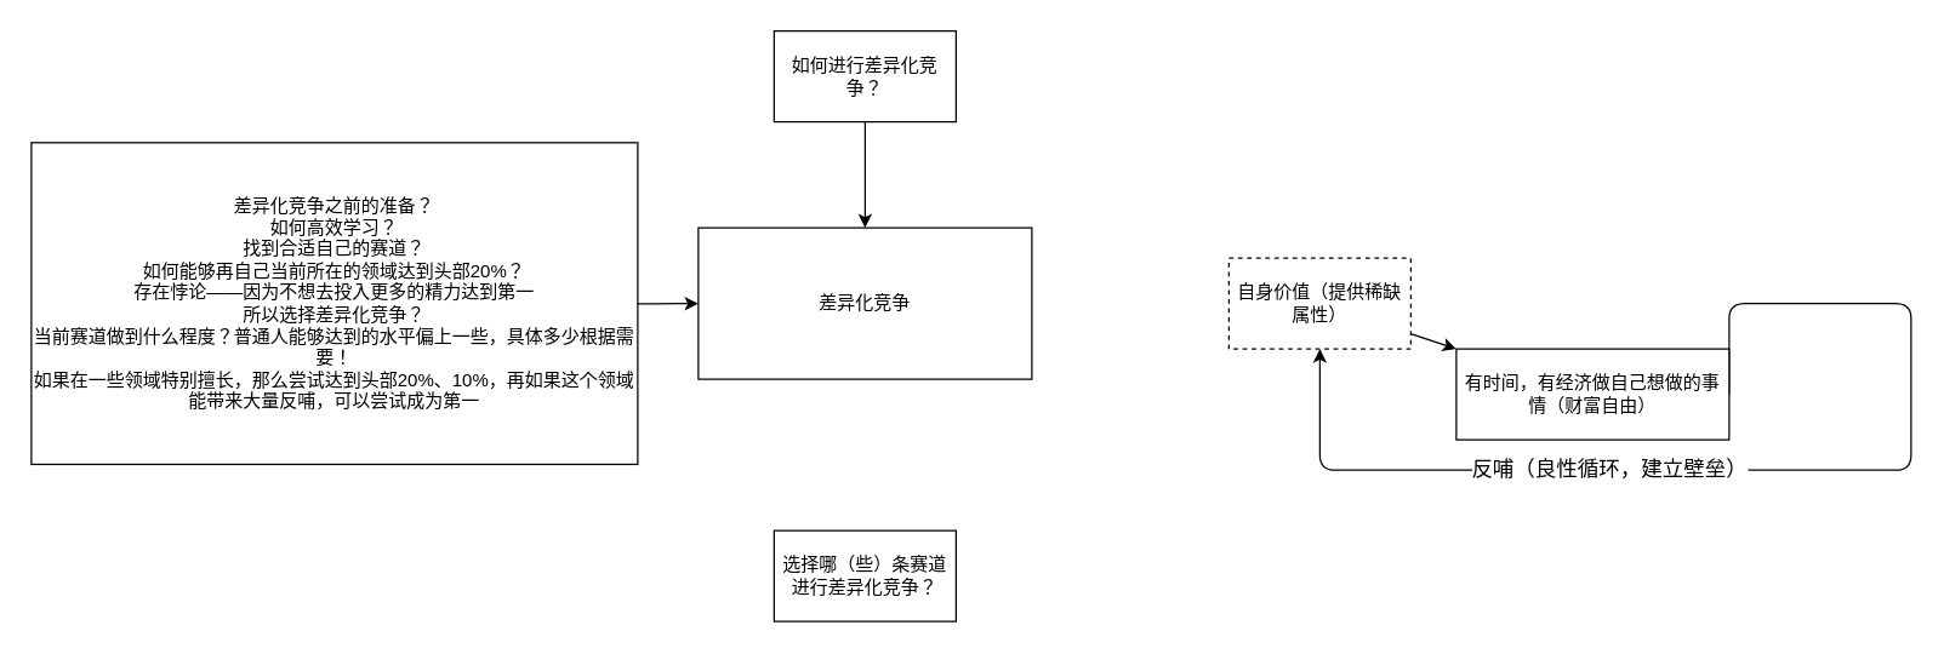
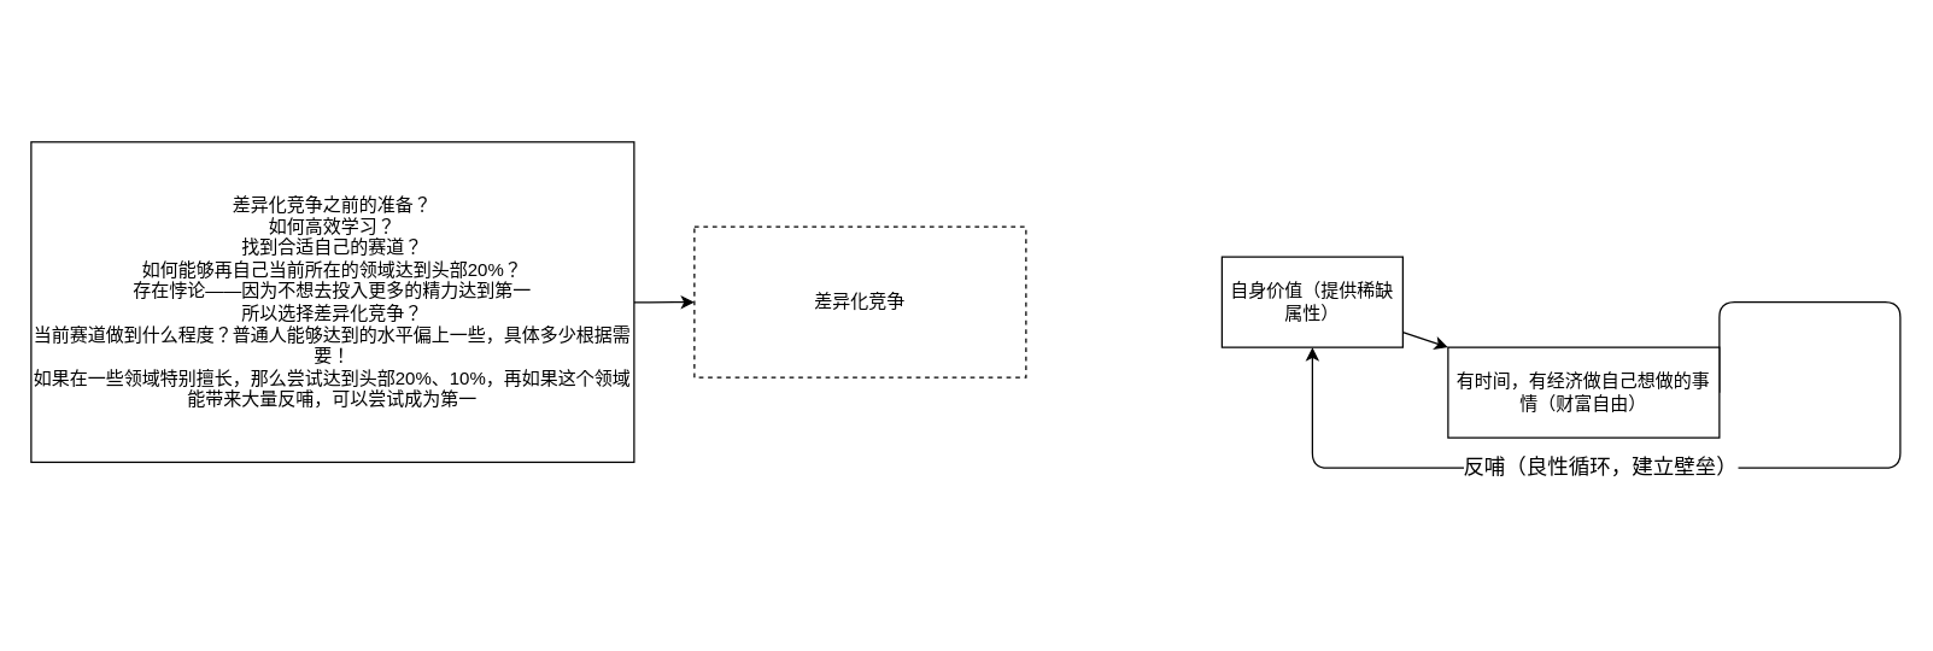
  <mxCell id="0" />
  <mxCell id="1" parent="0" />
- <mxCell id="2" value="差异化竞争" style="whiteSpace=wrap;html=1;" vertex="1" parent="1"><mxGeometry x="460" y="150" width="220" height="100" as="geometry" /></mxCell>
+ <mxCell id="2" value="差异化竞争" style="whiteSpace=wrap;html=1;dashed=1;" vertex="1" parent="1"><mxGeometry x="460" y="150" width="220" height="100" as="geometry" /></mxCell>
  <mxCell id="3" value="" style="edgeStyle=none;html=1;" edge="1" parent="1" source="4" target="7"><mxGeometry relative="1" as="geometry" /></mxCell>
- <mxCell id="4" value="自身价值（提供稀缺属性）" style="whiteSpace=wrap;html=1;dashed=1;" vertex="1" parent="1"><mxGeometry x="810" y="170" width="120" height="60" as="geometry" /></mxCell>
+ <mxCell id="4" value="自身价值（提供稀缺属性）" style="whiteSpace=wrap;html=1;" vertex="1" parent="1"><mxGeometry x="810" y="170" width="120" height="60" as="geometry" /></mxCell>
  <mxCell id="5" style="edgeStyle=orthogonalEdgeStyle;html=1;exitX=1;exitY=0.5;exitDx=0;exitDy=0;entryX=0.5;entryY=1;entryDx=0;entryDy=0;" edge="1" parent="1" source="7" target="4"><mxGeometry relative="1" as="geometry"><Array as="points"><mxPoint x="1260" y="200" /><mxPoint x="1260" y="310" /><mxPoint x="870" y="310" /></Array></mxGeometry></mxCell>
  <mxCell id="6" value="&lt;font style=&quot;font-size: 14px&quot;&gt;反哺（良性循环，建立壁垒）&lt;/font&gt;" style="edgeLabel;html=1;align=center;verticalAlign=middle;resizable=0;points=[];" vertex="1" connectable="0" parent="5"><mxGeometry x="0.329" y="-2" relative="1" as="geometry"><mxPoint x="15" as="offset" /></mxGeometry></mxCell>
  <mxCell id="7" value="有时间，有经济做自己想做的事情（财富自由）" style="whiteSpace=wrap;html=1;" vertex="1" parent="1"><mxGeometry x="960" y="230" width="180" height="60" as="geometry" /></mxCell>
- <mxCell id="8" value="" style="edgeStyle=orthogonalEdgeStyle;html=1;" edge="1" parent="1" source="9" target="2"><mxGeometry relative="1" as="geometry" /></mxCell>
- <mxCell id="9" value="如何进行差异化竞争？" style="rounded=0;whiteSpace=wrap;html=1;" vertex="1" parent="1"><mxGeometry x="510" y="20" width="120" height="60" as="geometry" /></mxCell>
- <mxCell id="10" value="选择哪（些）条赛道进行差异化竞争？" style="rounded=0;whiteSpace=wrap;html=1;" vertex="1" parent="1"><mxGeometry x="510" y="350" width="120" height="60" as="geometry" /></mxCell>
  <mxCell id="11" value="" style="edgeStyle=orthogonalEdgeStyle;html=1;" edge="1" parent="1" source="12" target="2"><mxGeometry relative="1" as="geometry" /></mxCell>
  <mxCell id="12" value="差异化竞争之前的准备？&lt;br&gt;如何高效学习？&lt;br&gt;找到合适自己的赛道？&lt;br&gt;如何能够再自己当前所在的领域达到头部20%？&lt;br&gt;存在悖论——因为不想去投入更多的精力达到第一&lt;br&gt;所以选择差异化竞争？&lt;br&gt;当前赛道做到什么程度？普通人能够达到的水平偏上一些，具体多少根据需要！&lt;br&gt;如果在一些领域特别擅长，那么尝试达到头部20%、10%，再如果这个领域能带来大量反哺，可以尝试成为第一&lt;br&gt;" style="rounded=0;whiteSpace=wrap;html=1;" vertex="1" parent="1"><mxGeometry x="20" y="93.75" width="400" height="212.5" as="geometry" /></mxCell>
